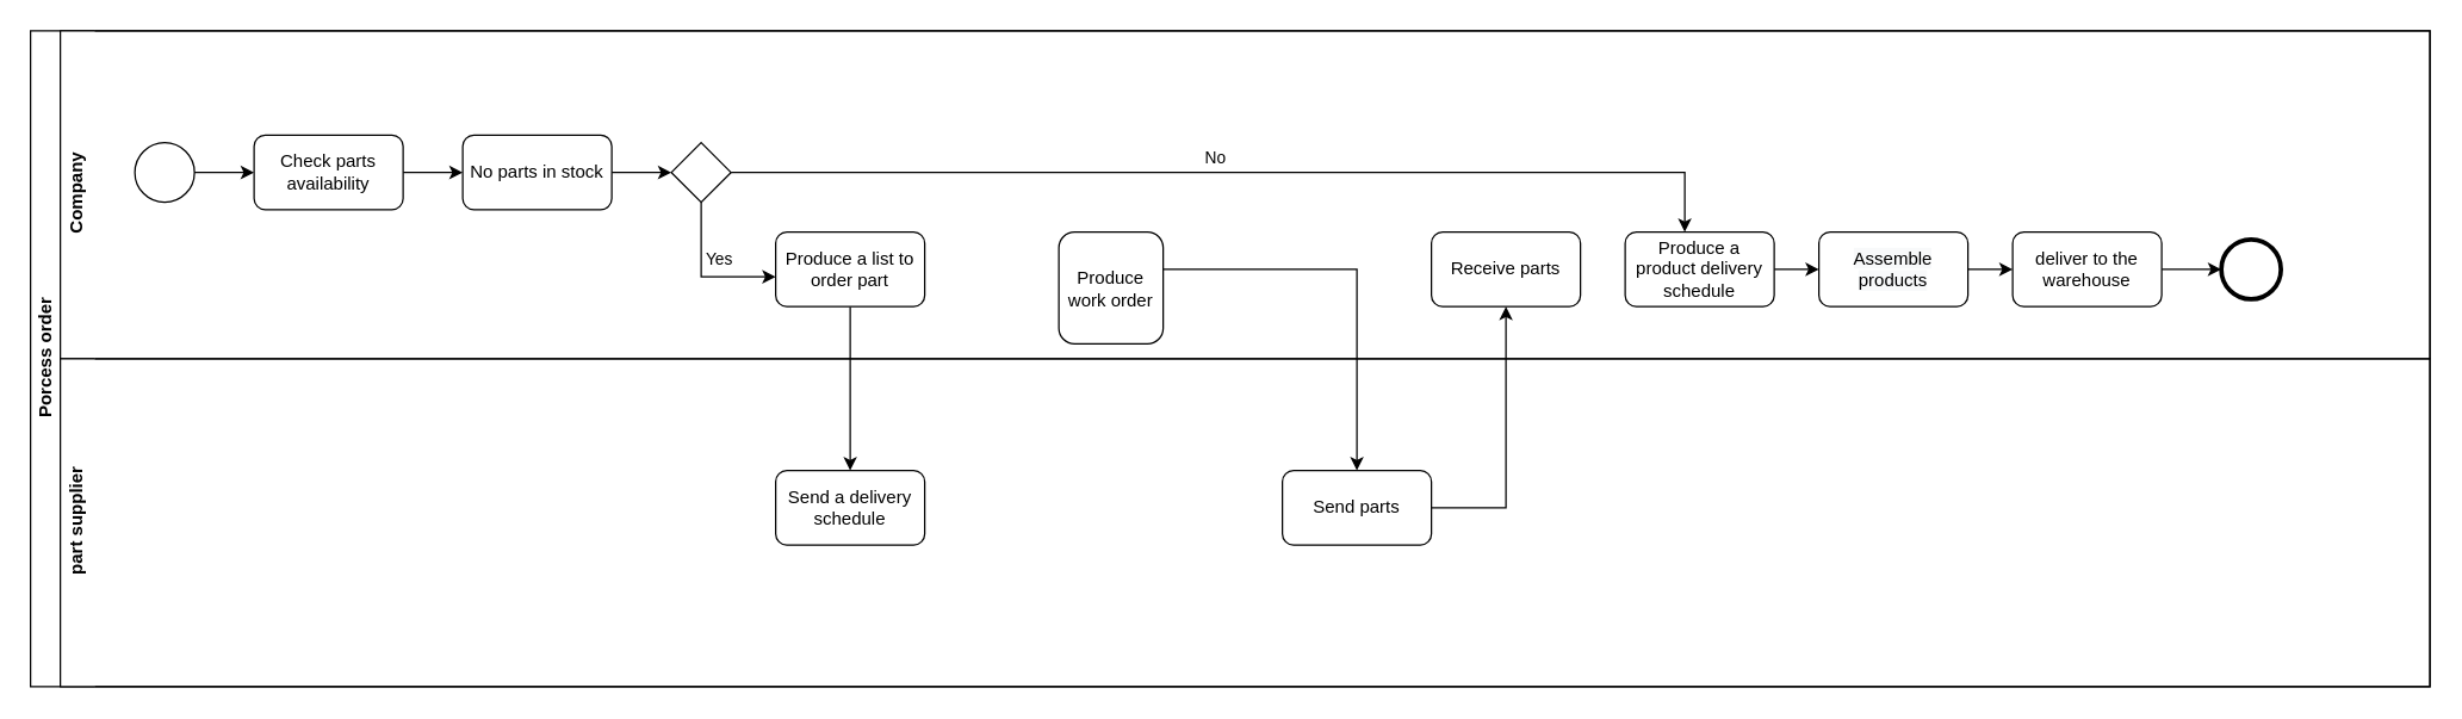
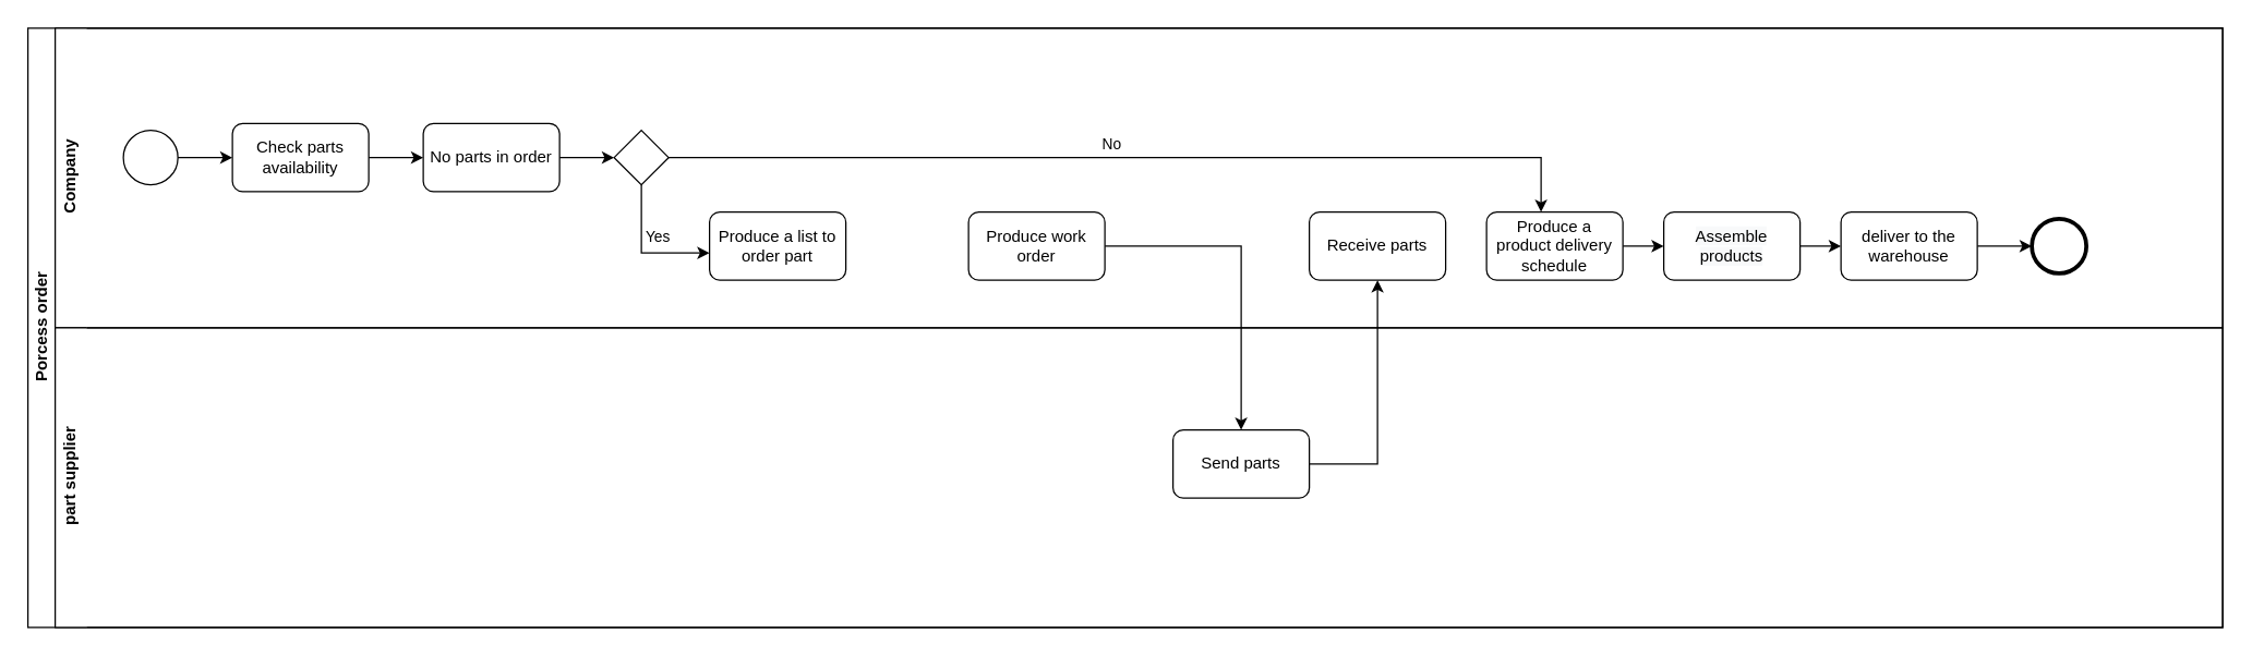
  <mxCell id="0" />
  <mxCell id="1" parent="0" />
  <mxCell id="2" style="edgeStyle=orthogonalEdgeStyle;rounded=0;orthogonalLoop=1;jettySize=auto;html=1;entryX=0;entryY=0.5;entryDx=0;entryDy=0;" parent="1" source="3" target="11" edge="1"><mxGeometry relative="1" as="geometry" /></mxCell>
  <mxCell id="3" value="Check parts availability" style="shape=ext;rounded=1;html=1;whiteSpace=wrap;" parent="1" vertex="1"><mxGeometry x="170" y="90" width="100" height="50" as="geometry" /></mxCell>
  <mxCell id="4" value="Porcess order" style="swimlane;html=1;horizontal=0;startSize=20;" parent="1" vertex="1"><mxGeometry y="20" width="1610" height="440" as="geometry" x="20" /></mxCell>
  <mxCell id="5" value="Company" style="swimlane;html=1;horizontal=0;swimlaneLine=0;" parent="4" vertex="1"><mxGeometry x="20" width="1590" height="220" as="geometry"><mxRectangle x="20" width="30" height="80" as="alternateBounds" /></mxGeometry></mxCell>
  <mxCell id="6" value="part supplier" style="swimlane;html=1;horizontal=0;swimlaneLine=0;startSize=23;" parent="5" vertex="1"><mxGeometry y="220" width="1590" height="220" as="geometry" /></mxCell>
- <mxCell id="7" value="Send a delivery schedule" style="shape=ext;rounded=1;html=1;whiteSpace=wrap;" parent="6" vertex="1"><mxGeometry x="480" y="75" width="100" height="50" as="geometry" /></mxCell>
  <mxCell id="8" value="Send parts" style="shape=ext;rounded=1;html=1;whiteSpace=wrap;" parent="6" vertex="1"><mxGeometry x="820" y="75" width="100" height="50" as="geometry" /></mxCell>
  <mxCell id="9" value="" style="shape=mxgraph.bpmn.shape;html=1;verticalLabelPosition=bottom;labelBackgroundColor=#ffffff;verticalAlign=top;align=center;perimeter=ellipsePerimeter;outlineConnect=0;outline=standard;symbol=general;" parent="5" vertex="1"><mxGeometry x="50" y="75" width="40" height="40" as="geometry" /></mxCell>
  <mxCell id="10" style="edgeStyle=orthogonalEdgeStyle;rounded=0;orthogonalLoop=1;jettySize=auto;html=1;entryX=0;entryY=0.5;entryDx=0;entryDy=0;" parent="5" source="11" target="13" edge="1"><mxGeometry relative="1" as="geometry" /></mxCell>
- <mxCell id="11" value="No parts in stock" style="shape=ext;rounded=1;html=1;whiteSpace=wrap;" parent="5" vertex="1"><mxGeometry x="270" y="70" width="100" height="50" as="geometry" /></mxCell>
+ <mxCell id="11" value="No parts in order" style="shape=ext;rounded=1;html=1;whiteSpace=wrap;" parent="5" vertex="1"><mxGeometry x="270" y="70" width="100" height="50" as="geometry" /></mxCell>
  <mxCell id="12" value="No" style="edgeStyle=orthogonalEdgeStyle;rounded=0;orthogonalLoop=1;jettySize=auto;html=1;exitX=1;exitY=0.5;exitDx=0;exitDy=0;" parent="5" source="13" target="28" edge="1"><mxGeometry x="-0.043" y="10" relative="1" as="geometry"><mxPoint x="870" y="135" as="targetPoint" /><Array as="points"><mxPoint x="1090" y="95" /></Array><mxPoint as="offset" /></mxGeometry></mxCell>
  <mxCell id="13" value="" style="rhombus;whiteSpace=wrap;html=1;" parent="5" vertex="1"><mxGeometry x="410" y="75" width="40" height="40" as="geometry" /></mxCell>
- <mxCell id="14" style="edgeStyle=orthogonalEdgeStyle;rounded=0;orthogonalLoop=1;jettySize=auto;html=1;entryX=0.5;entryY=0;entryDx=0;entryDy=0;" parent="5" source="15" target="7" edge="1"><mxGeometry relative="1" as="geometry" /></mxCell>
  <mxCell id="15" value="Produce a list to order part" style="shape=ext;rounded=1;html=1;whiteSpace=wrap;" parent="5" vertex="1"><mxGeometry x="480" y="135" width="100" height="50" as="geometry" /></mxCell>
  <mxCell id="16" style="edgeStyle=orthogonalEdgeStyle;rounded=0;orthogonalLoop=1;jettySize=auto;html=1;entryX=0;entryY=0.5;entryDx=0;entryDy=0;exitX=0.5;exitY=1;exitDx=0;exitDy=0;" parent="5" source="13" edge="1"><mxGeometry relative="1" as="geometry"><mxPoint x="430" y="120" as="sourcePoint" /><mxPoint x="480" y="165" as="targetPoint" /><Array as="points"><mxPoint x="430" y="165" /></Array></mxGeometry></mxCell>
  <mxCell id="17" value="Yes" style="edgeLabel;html=1;align=center;verticalAlign=middle;resizable=0;points=[];" parent="16" vertex="1" connectable="0"><mxGeometry x="-0.116" y="11" relative="1" as="geometry"><mxPoint y="-7" as="offset" /></mxGeometry></mxCell>
  <mxCell id="18" style="edgeStyle=orthogonalEdgeStyle;rounded=0;orthogonalLoop=1;jettySize=auto;html=1;" parent="5" source="19" target="8" edge="1"><mxGeometry relative="1" as="geometry"><Array as="points"><mxPoint x="870" y="160" /></Array></mxGeometry></mxCell>
- <mxCell id="19" value="Produce work order" style="shape=ext;rounded=1;html=1;whiteSpace=wrap;" parent="5" vertex="1"><mxGeometry x="670" y="135" width="70" height="75" as="geometry" /></mxCell>
+ <mxCell id="19" value="Produce work order" style="shape=ext;rounded=1;html=1;whiteSpace=wrap;" parent="5" vertex="1"><mxGeometry x="670" y="135" width="100" height="50" as="geometry" /></mxCell>
  <mxCell id="20" value="Receive parts" style="shape=ext;rounded=1;html=1;whiteSpace=wrap;" parent="5" vertex="1"><mxGeometry x="920" y="135" width="100" height="50" as="geometry" /></mxCell>
  <mxCell id="21" style="edgeStyle=orthogonalEdgeStyle;rounded=0;orthogonalLoop=1;jettySize=auto;html=1;entryX=0.5;entryY=1;entryDx=0;entryDy=0;" parent="5" source="8" target="20" edge="1"><mxGeometry relative="1" as="geometry"><Array as="points"><mxPoint x="970" y="320" /></Array></mxGeometry></mxCell>
  <mxCell id="22" style="edgeStyle=orthogonalEdgeStyle;rounded=0;orthogonalLoop=1;jettySize=auto;html=1;entryX=0;entryY=0.5;entryDx=0;entryDy=0;" parent="5" source="23" target="25" edge="1"><mxGeometry relative="1" as="geometry" /></mxCell>
  <mxCell id="23" value="&#10;&#10;&lt;span style=&quot;color: rgb(0, 0, 0); font-family: helvetica; font-size: 12px; font-style: normal; font-weight: 400; letter-spacing: normal; text-align: center; text-indent: 0px; text-transform: none; word-spacing: 0px; background-color: rgb(248, 249, 250); display: inline; float: none;&quot;&gt;Assemble products&lt;/span&gt;&#10;&#10;" style="shape=ext;rounded=1;html=1;whiteSpace=wrap;" parent="5" vertex="1"><mxGeometry x="1180" y="135" width="100" height="50" as="geometry" /></mxCell>
  <mxCell id="24" style="edgeStyle=orthogonalEdgeStyle;rounded=0;orthogonalLoop=1;jettySize=auto;html=1;entryX=0;entryY=0.5;entryDx=0;entryDy=0;" parent="5" source="25" target="26" edge="1"><mxGeometry relative="1" as="geometry" /></mxCell>
  <mxCell id="25" value="deliver to the warehouse" style="shape=ext;rounded=1;html=1;whiteSpace=wrap;" parent="5" vertex="1"><mxGeometry x="1310" y="135" width="100" height="50" as="geometry" /></mxCell>
  <mxCell id="26" value="" style="shape=mxgraph.bpmn.shape;html=1;verticalLabelPosition=bottom;labelBackgroundColor=#ffffff;verticalAlign=top;align=center;perimeter=ellipsePerimeter;outlineConnect=0;outline=end;symbol=general;" parent="5" vertex="1"><mxGeometry x="1450" y="140" width="40" height="40" as="geometry" /></mxCell>
  <mxCell id="27" style="edgeStyle=orthogonalEdgeStyle;rounded=0;orthogonalLoop=1;jettySize=auto;html=1;entryX=0;entryY=0.5;entryDx=0;entryDy=0;" parent="5" source="28" target="23" edge="1"><mxGeometry relative="1" as="geometry" /></mxCell>
  <mxCell id="28" value="Produce a product delivery schedule" style="shape=ext;rounded=1;html=1;whiteSpace=wrap;" parent="5" vertex="1"><mxGeometry x="1050" y="135" width="100" height="50" as="geometry" /></mxCell>
  <mxCell id="29" style="edgeStyle=orthogonalEdgeStyle;rounded=0;orthogonalLoop=1;jettySize=auto;html=1;" parent="1" source="9" edge="1"><mxGeometry relative="1" as="geometry"><mxPoint x="170" y="115" as="targetPoint" /></mxGeometry></mxCell>
